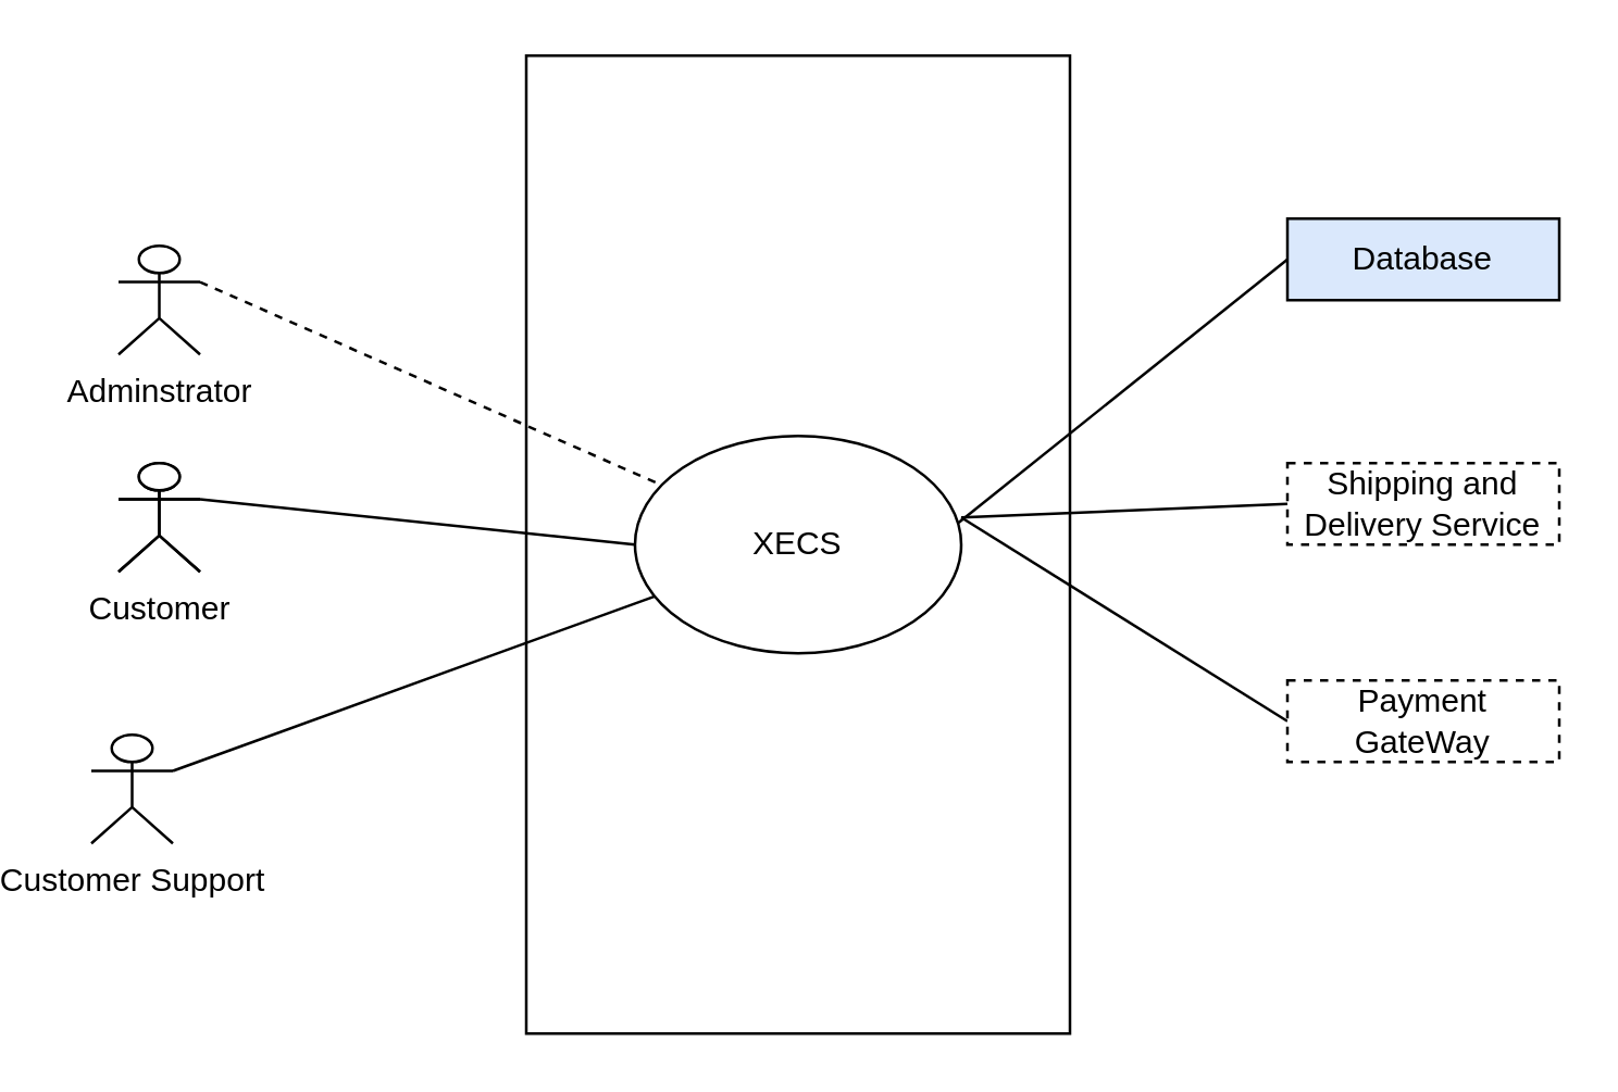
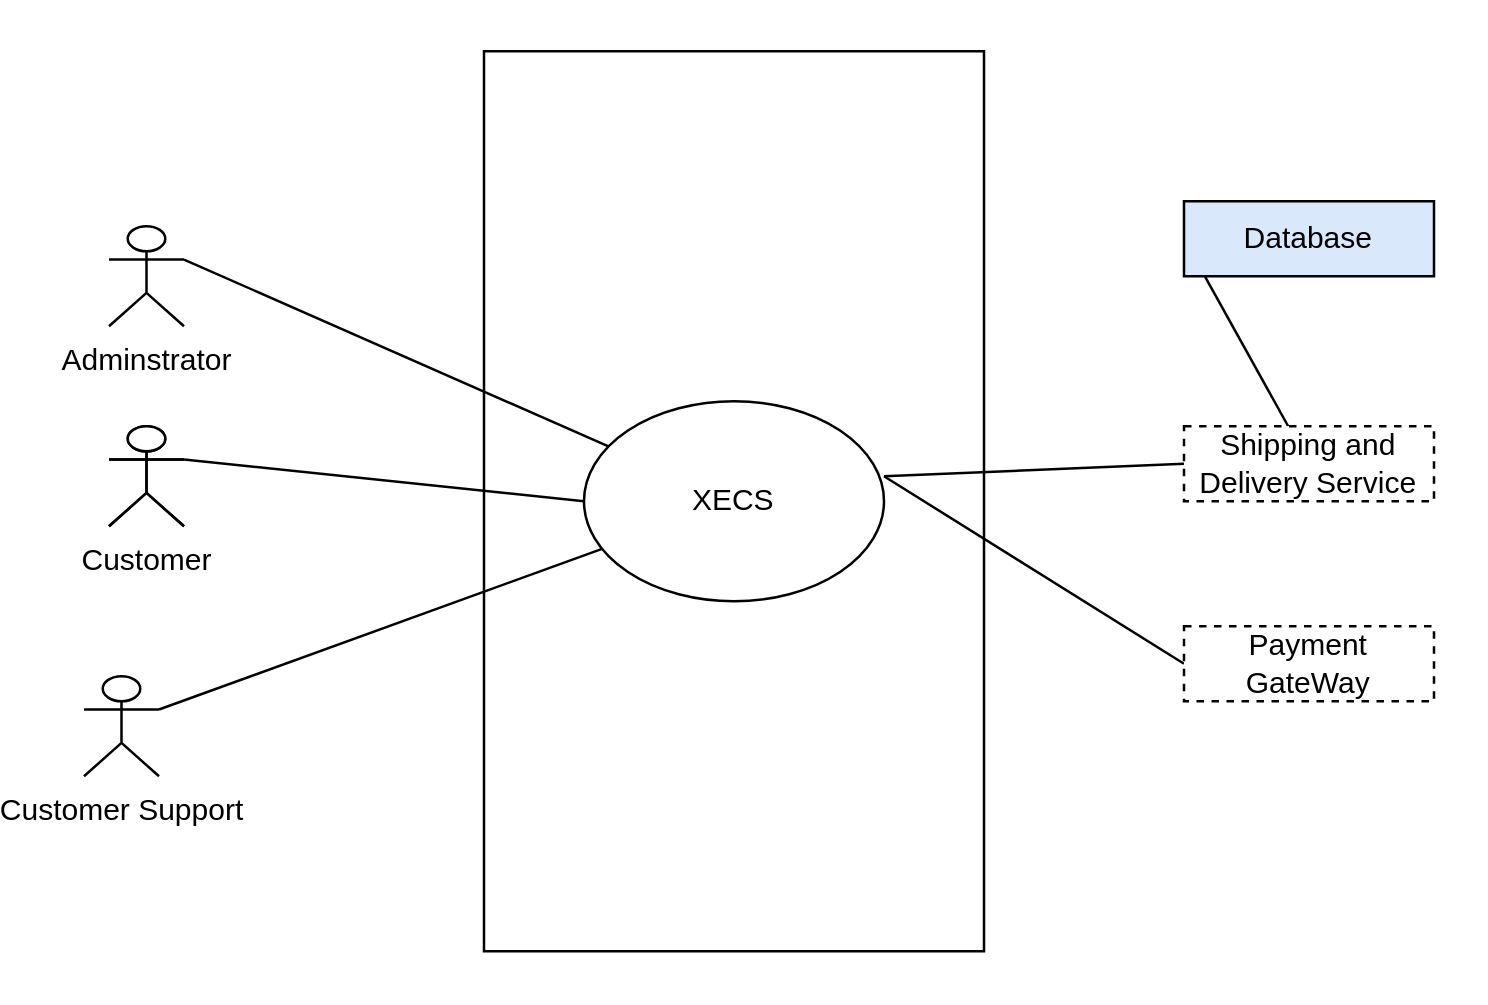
  <mxCell id="0" />
  <mxCell id="1" parent="0" />
  <mxCell id="2" value="" style="rounded=0;whiteSpace=wrap;html=1;glass=0;" parent="1" vertex="1"><mxGeometry x="180" y="20" width="200" height="360" as="geometry" /></mxCell>
  <mxCell id="3" value="XECS" style="ellipse;whiteSpace=wrap;html=1;rounded=0;glass=0;sketch=0;" parent="1" vertex="1"><mxGeometry x="220" y="160" width="120" height="80" as="geometry" /></mxCell>
  <mxCell id="4" value="Customer" style="shape=umlActor;verticalLabelPosition=bottom;verticalAlign=top;html=1;outlineConnect=0;rounded=0;glass=0;sketch=0;" parent="1" vertex="1"><mxGeometry x="30" y="170" width="30" height="40" as="geometry" /></mxCell>
  <mxCell id="5" style="edgeStyle=none;html=1;exitX=1;exitY=0.333;exitDx=0;exitDy=0;exitPerimeter=0;entryX=0;entryY=0.5;entryDx=0;entryDy=0;startArrow=none;startFill=0;endArrow=none;endFill=0;" parent="1" source="6" target="3" edge="1"><mxGeometry relative="1" as="geometry" /></mxCell>
  <mxCell id="6" value="" style="shape=umlActor;verticalLabelPosition=bottom;verticalAlign=top;html=1;outlineConnect=0;rounded=0;glass=0;sketch=0;" parent="1" vertex="1"><mxGeometry x="30" y="170" width="30" height="40" as="geometry" /></mxCell>
- <mxCell id="7" style="edgeStyle=none;html=1;exitX=1;exitY=0.333;exitDx=0;exitDy=0;exitPerimeter=0;startArrow=none;startFill=0;endArrow=none;endFill=0;dashed=1;" parent="1" source="8" target="3" edge="1"><mxGeometry relative="1" as="geometry" /></mxCell>
+ <mxCell id="7" style="edgeStyle=none;html=1;exitX=1;exitY=0.333;exitDx=0;exitDy=0;exitPerimeter=0;startArrow=none;startFill=0;endArrow=none;endFill=0;" parent="1" source="8" target="3" edge="1"><mxGeometry relative="1" as="geometry" /></mxCell>
  <mxCell id="8" value="Adminstrator" style="shape=umlActor;verticalLabelPosition=bottom;verticalAlign=top;html=1;outlineConnect=0;rounded=0;glass=0;sketch=0;aspect=fixed;shadow=0;" parent="1" vertex="1"><mxGeometry x="30" y="90" width="30" height="40" as="geometry" /></mxCell>
- <mxCell id="9" style="edgeStyle=none;html=1;exitX=0;exitY=0.5;exitDx=0;exitDy=0;entryX=0.992;entryY=0.399;entryDx=0;entryDy=0;entryPerimeter=0;startArrow=none;startFill=0;endArrow=none;endFill=0;" parent="1" source="10" target="3" edge="1"><mxGeometry relative="1" as="geometry" /></mxCell>
+ <mxCell id="9" style="edgeStyle=none;html=1;exitX=0;exitY=0.5;exitDx=0;exitDy=0;startArrow=none;startFill=0;endArrow=none;endFill=0;" parent="1" source="10" target="12" edge="1"><mxGeometry relative="1" as="geometry" /></mxCell>
  <mxCell id="10" value="Database" style="rounded=0;whiteSpace=wrap;html=1;glass=0;sketch=0;fillColor=#dae8fc;" parent="1" vertex="1"><mxGeometry x="460" y="80" width="100" height="30" as="geometry" /></mxCell>
  <mxCell id="11" style="edgeStyle=none;html=1;exitX=0;exitY=0.5;exitDx=0;exitDy=0;startArrow=none;startFill=0;endArrow=none;endFill=0;" parent="1" source="12" edge="1"><mxGeometry relative="1" as="geometry"><mxPoint x="340" y="190" as="targetPoint" /></mxGeometry></mxCell>
  <mxCell id="12" value="Shipping and Delivery Service" style="rounded=0;whiteSpace=wrap;html=1;glass=0;sketch=0;dashed=1;" parent="1" vertex="1"><mxGeometry x="460" y="170" width="100" height="30" as="geometry" /></mxCell>
  <mxCell id="13" style="edgeStyle=none;html=1;exitX=0;exitY=0.5;exitDx=0;exitDy=0;startArrow=none;startFill=0;endArrow=none;endFill=0;" parent="1" source="14" edge="1"><mxGeometry relative="1" as="geometry"><mxPoint x="340" y="190" as="targetPoint" /></mxGeometry></mxCell>
  <mxCell id="14" value="Payment GateWay" style="rounded=0;whiteSpace=wrap;html=1;glass=0;sketch=0;dashed=1;" parent="1" vertex="1"><mxGeometry x="460" y="250" width="100" height="30" as="geometry" /></mxCell>
  <mxCell id="15" style="edgeStyle=none;html=1;exitX=1;exitY=0.333;exitDx=0;exitDy=0;exitPerimeter=0;endArrow=none;endFill=0;" edge="1" parent="1" source="16" target="3"><mxGeometry relative="1" as="geometry" /></mxCell>
  <mxCell id="16" value="Customer Support" style="shape=umlActor;verticalLabelPosition=bottom;verticalAlign=top;html=1;outlineConnect=0;rounded=0;glass=0;sketch=0;aspect=fixed;shadow=0;" vertex="1" parent="1"><mxGeometry x="20" y="270" width="30" height="40" as="geometry" /></mxCell>
